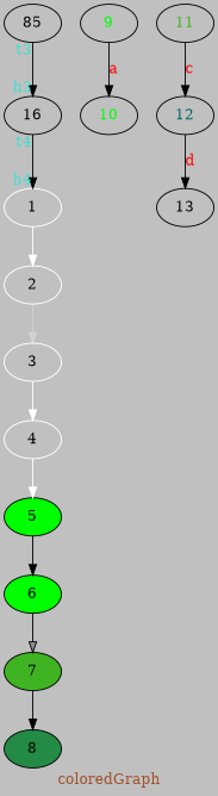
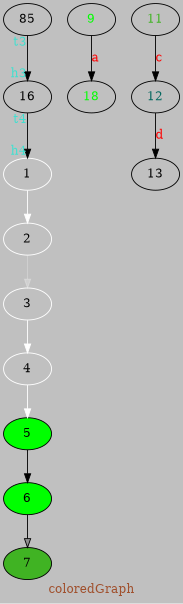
  digraph {
    bgcolor=gray
    fontcolor=".051 .718 .627"
    label=coloredGraph
    1 [color="#ffffff"]
    2 [color="#ffffffff"]
    3 [color="0.000, 0.000, 1.000"]
    4 [color="/svg/white"]
    5 [fillcolor="#00ff00" style=filled]
    6 [fillcolor="#00ff00ff" style=filled]
    7 [fillcolor="0.3 .8 .7" style=filled]
-   8 [fillcolor="/bugn9/7" style=filled]
    9 [fontcolor="#00ff00"]
-   10 [fontcolor="#00ff00ff"]
+   10 [fontcolor="#00ff00ff" label=18]
    11 [fontcolor="0.3, .8, .7"]
    12 [fontcolor="/brbg11/10"]
    13
    n14 [label=85]
    16
    1 -> 2 [color="#ffffff"]
    2 -> 3 [color="#ffffff42"]
    3 -> 4 [color="0.000 0.000 1.000"]
    4 -> 5 [color=white]
    5 -> 6 [fillcolor="#000000"]
    6 -> 7 [fillcolor="#00000042"]
-   7 -> 8 [fillcolor="0.000 0.000 0.000"]
    9 -> 10 [fontcolor="#ff0000" label=a]
    11 -> 12 [fontcolor="0.000 1.000 1.000" label=c]
    12 -> 13 [fontcolor=red label=d]
    n14 -> 16 [headlabel=h3 labelfontcolor="0.482 0.714 0.878" taillabel=t3]
    16 -> 1 [headlabel=h4 labelfontcolor=turquoise taillabel=t4]
  }
